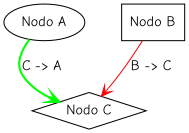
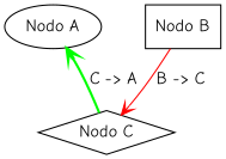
  digraph {
    fontname="Comic Neue"
    node [fontname="Comic Neue"]
    edge [arrowhead=vee fontname="Comic Neue"]
    n1 [label="Nodo A" shape=ellipse]
    n2 [label="Nodo B" shape=box]
    n3 [label="Nodo C" shape=diamond]
    n2 -> n3 [color=red label="B -> C" style=solid]
-   n1 -> n3 [color=green label="C -> A" style=bold]
+   n3 -> n1 [color=green label="C -> A" style=bold]
  }
